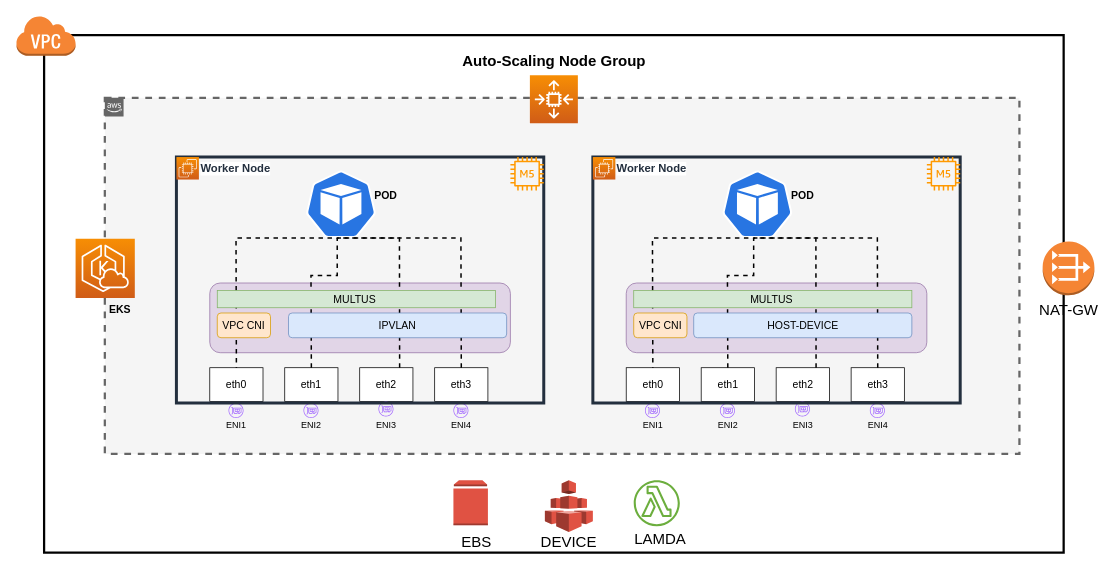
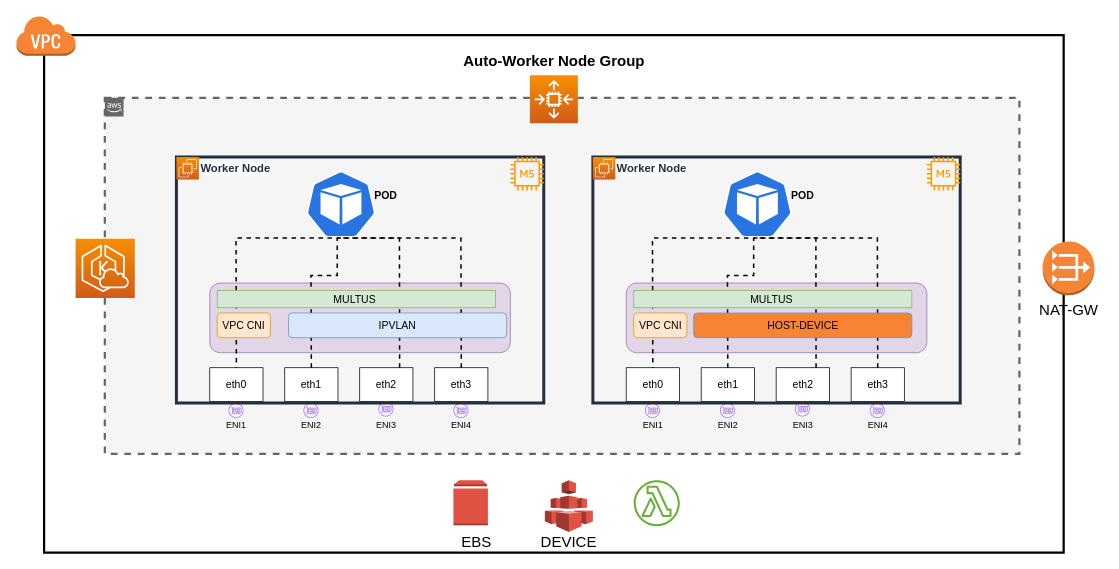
  <mxCell id="0" />
  <mxCell id="1" parent="0" />
  <mxCell id="2" value="" style="points=[[0,0],[0.25,0],[0.5,0],[0.75,0],[1,0],[1,0.25],[1,0.5],[1,0.75],[1,1],[0.75,1],[0.5,1],[0.25,1],[0,1],[0,0.75],[0,0.5],[0,0.25]];outlineConnect=0;html=1;whiteSpace=wrap;fontSize=12;fontStyle=0;shape=mxgraph.aws4.group;grIcon=mxgraph.aws4.group_aws_cloud_alt;verticalAlign=top;align=left;spacingLeft=30;dashed=0;labelBackgroundColor=#ffffff;strokeWidth=3;" parent="1" vertex="1"><mxGeometry x="58" y="46.5" width="1360" height="690" as="geometry" /></mxCell>
  <mxCell id="3" value="" style="points=[[0,0],[0.25,0],[0.5,0],[0.75,0],[1,0],[1,0.25],[1,0.5],[1,0.75],[1,1],[0.75,1],[0.5,1],[0.25,1],[0,1],[0,0.75],[0,0.5],[0,0.25]];outlineConnect=0;html=1;whiteSpace=wrap;fontSize=12;fontStyle=0;shape=mxgraph.aws4.group;grIcon=mxgraph.aws4.group_aws_cloud_alt;strokeColor=#666666;fillColor=#f5f5f5;verticalAlign=top;align=left;spacingLeft=30;dashed=1;labelBackgroundColor=#ffffff;strokeWidth=3;fontColor=#333333;" parent="1" vertex="1"><mxGeometry x="139" y="130" width="1220" height="475" as="geometry" /></mxCell>
  <mxCell id="4" value="" style="sketch=0;points=[[0,0,0],[0.25,0,0],[0.5,0,0],[0.75,0,0],[1,0,0],[0,1,0],[0.25,1,0],[0.5,1,0],[0.75,1,0],[1,1,0],[0,0.25,0],[0,0.5,0],[0,0.75,0],[1,0.25,0],[1,0.5,0],[1,0.75,0]];outlineConnect=0;fontColor=#232F3E;gradientColor=#F78E04;gradientDirection=north;fillColor=#D05C17;strokeColor=#ffffff;dashed=0;verticalLabelPosition=bottom;verticalAlign=top;align=center;html=1;fontSize=12;fontStyle=0;aspect=fixed;shape=mxgraph.aws4.resourceIcon;resIcon=mxgraph.aws4.eks_cloud;" parent="1" vertex="1"><mxGeometry x="100" y="318" width="79" height="79" as="geometry" /></mxCell>
  <mxCell id="5" value="" style="sketch=0;outlineConnect=0;fontColor=#232F3E;gradientColor=none;fillColor=#A166FF;strokeColor=none;dashed=0;verticalLabelPosition=bottom;verticalAlign=top;align=center;html=1;fontSize=12;fontStyle=0;aspect=fixed;pointerEvents=1;shape=mxgraph.aws4.elastic_network_interface;" parent="1" vertex="1"><mxGeometry x="404" y="537" width="20" height="20" as="geometry" /></mxCell>
  <mxCell id="6" value="" style="sketch=0;outlineConnect=0;fontColor=#232F3E;gradientColor=none;fillColor=#A166FF;strokeColor=none;dashed=0;verticalLabelPosition=bottom;verticalAlign=top;align=center;html=1;fontSize=12;fontStyle=0;aspect=fixed;pointerEvents=1;shape=mxgraph.aws4.elastic_network_interface;" parent="1" vertex="1"><mxGeometry x="304" y="537" width="20" height="20" as="geometry" /></mxCell>
  <mxCell id="7" value="" style="rounded=1;whiteSpace=wrap;html=1;fillColor=#e1d5e7;strokeColor=#9673a6;" parent="1" vertex="1"><mxGeometry x="279" y="377" width="401" height="93" as="geometry" /></mxCell>
  <mxCell id="8" value="&lt;font style=&quot;font-size: 14px&quot;&gt;eth0&lt;/font&gt;" style="rounded=0;whiteSpace=wrap;html=1;" parent="1" vertex="1"><mxGeometry x="279" y="490" width="71" height="45" as="geometry" /></mxCell>
  <mxCell id="9" value="&lt;font style=&quot;font-size: 14px&quot;&gt;eth1&lt;/font&gt;" style="rounded=0;whiteSpace=wrap;html=1;" parent="1" vertex="1"><mxGeometry x="379" y="490" width="71" height="45" as="geometry" /></mxCell>
  <mxCell id="10" value="&lt;font style=&quot;font-size: 14px&quot;&gt;eth2&lt;/font&gt;" style="rounded=0;whiteSpace=wrap;html=1;" parent="1" vertex="1"><mxGeometry x="479" y="490" width="71" height="45" as="geometry" /></mxCell>
  <mxCell id="11" value="&lt;font style=&quot;font-size: 14px&quot;&gt;eth3&lt;/font&gt;" style="rounded=0;whiteSpace=wrap;html=1;" parent="1" vertex="1"><mxGeometry x="579" y="490" width="71" height="45" as="geometry" /></mxCell>
  <mxCell id="12" value="" style="sketch=0;outlineConnect=0;fontColor=#232F3E;gradientColor=none;fillColor=#A166FF;strokeColor=none;dashed=0;verticalLabelPosition=bottom;verticalAlign=top;align=center;html=1;fontSize=12;fontStyle=0;aspect=fixed;pointerEvents=1;shape=mxgraph.aws4.elastic_network_interface;" parent="1" vertex="1"><mxGeometry x="504" y="535" width="20" height="20" as="geometry" /></mxCell>
  <mxCell id="13" value="" style="sketch=0;outlineConnect=0;fontColor=#232F3E;gradientColor=none;fillColor=#A166FF;strokeColor=none;dashed=0;verticalLabelPosition=bottom;verticalAlign=top;align=center;html=1;fontSize=12;fontStyle=0;aspect=fixed;pointerEvents=1;shape=mxgraph.aws4.elastic_network_interface;" parent="1" vertex="1"><mxGeometry x="604" y="537" width="20" height="20" as="geometry" /></mxCell>
  <mxCell id="14" value="" style="sketch=0;html=1;dashed=0;whitespace=wrap;fillColor=#2875E2;strokeColor=#ffffff;points=[[0.005,0.63,0],[0.1,0.2,0],[0.9,0.2,0],[0.5,0,0],[0.995,0.63,0],[0.72,0.99,0],[0.5,1,0],[0.28,0.99,0]];shape=mxgraph.kubernetes.icon;prIcon=pod" parent="1" vertex="1"><mxGeometry x="404" y="227" width="100" height="90" as="geometry" /></mxCell>
  <mxCell id="15" value="" style="endArrow=none;dashed=1;html=1;rounded=0;entryX=0.5;entryY=0;entryDx=0;entryDy=0;strokeWidth=2;" parent="1" target="8" edge="1"><mxGeometry width="50" height="50" relative="1" as="geometry"><mxPoint x="454" y="317" as="sourcePoint" /><mxPoint x="319" y="507" as="targetPoint" /><Array as="points"><mxPoint x="314" y="317" /></Array></mxGeometry></mxCell>
  <mxCell id="16" value="&lt;font style=&quot;font-size: 14px&quot;&gt;VPC CNI&lt;/font&gt;" style="rounded=1;whiteSpace=wrap;html=1;fillColor=#ffe6cc;strokeColor=#d79b00;" parent="1" vertex="1"><mxGeometry x="289" y="417" width="71" height="33" as="geometry" /></mxCell>
  <mxCell id="17" value="" style="endArrow=none;dashed=1;html=1;rounded=0;exitX=0.5;exitY=0;exitDx=0;exitDy=0;strokeWidth=2;" parent="1" source="9" edge="1"><mxGeometry width="50" height="50" relative="1" as="geometry"><mxPoint x="559" y="397" as="sourcePoint" /><mxPoint x="449" y="317" as="targetPoint" /><Array as="points"><mxPoint x="414" y="367" /><mxPoint x="449" y="367" /></Array></mxGeometry></mxCell>
  <mxCell id="18" value="" style="endArrow=none;dashed=1;html=1;rounded=0;entryX=0.5;entryY=1;entryDx=0;entryDy=0;entryPerimeter=0;exitX=0.75;exitY=0;exitDx=0;exitDy=0;strokeWidth=2;" parent="1" source="10" target="14" edge="1"><mxGeometry width="50" height="50" relative="1" as="geometry"><mxPoint x="559" y="397" as="sourcePoint" /><mxPoint x="609" y="347" as="targetPoint" /><Array as="points"><mxPoint x="532" y="317" /></Array></mxGeometry></mxCell>
- <mxCell id="19" value="&lt;font style=&quot;font-size: 14px&quot;&gt;&lt;b&gt;EKS&lt;/b&gt;&lt;/font&gt;" style="text;html=1;align=center;verticalAlign=middle;resizable=0;points=[];autosize=1;strokeColor=none;fillColor=none;" parent="1" vertex="1"><mxGeometry x="139" y="402" width="40" height="20" as="geometry" /></mxCell>
  <mxCell id="20" value="" style="endArrow=none;dashed=1;html=1;rounded=0;exitX=0.5;exitY=0;exitDx=0;exitDy=0;strokeColor=default;strokeWidth=2;" parent="1" source="11" edge="1"><mxGeometry width="50" height="50" relative="1" as="geometry"><mxPoint x="559" y="397" as="sourcePoint" /><mxPoint x="449" y="317" as="targetPoint" /><Array as="points"><mxPoint x="614" y="317" /></Array></mxGeometry></mxCell>
  <mxCell id="21" value="&lt;font style=&quot;font-size: 14px&quot;&gt;IPVLAN&lt;/font&gt;" style="rounded=1;whiteSpace=wrap;html=1;fillColor=#dae8fc;strokeColor=#6c8ebf;" parent="1" vertex="1"><mxGeometry x="384" y="417" width="291" height="33" as="geometry" /></mxCell>
  <mxCell id="22" value="&lt;font style=&quot;font-size: 14px&quot;&gt;MULTUS&amp;nbsp;&lt;/font&gt;" style="rounded=0;whiteSpace=wrap;html=1;fillColor=#d5e8d4;strokeColor=#82b366;" parent="1" vertex="1"><mxGeometry x="289" y="387" width="371" height="23" as="geometry" /></mxCell>
  <mxCell id="23" value="ENI1" style="text;html=1;align=center;verticalAlign=middle;resizable=0;points=[];autosize=1;strokeColor=none;fillColor=none;" parent="1" vertex="1"><mxGeometry x="294" y="557" width="40" height="20" as="geometry" /></mxCell>
  <mxCell id="24" value="ENI2" style="text;html=1;align=center;verticalAlign=middle;resizable=0;points=[];autosize=1;strokeColor=none;fillColor=none;" parent="1" vertex="1"><mxGeometry x="394" y="557" width="40" height="20" as="geometry" /></mxCell>
  <mxCell id="25" value="ENI3" style="text;html=1;align=center;verticalAlign=middle;resizable=0;points=[];autosize=1;strokeColor=none;fillColor=none;" parent="1" vertex="1"><mxGeometry x="494" y="557" width="40" height="20" as="geometry" /></mxCell>
  <mxCell id="26" value="ENI4" style="text;html=1;align=center;verticalAlign=middle;resizable=0;points=[];autosize=1;strokeColor=none;fillColor=none;" parent="1" vertex="1"><mxGeometry x="594" y="557" width="40" height="20" as="geometry" /></mxCell>
  <mxCell id="27" value="&lt;b&gt;&lt;font style=&quot;font-size: 14px&quot;&gt;POD&lt;/font&gt;&lt;/b&gt;" style="text;html=1;strokeColor=none;fillColor=none;align=center;verticalAlign=middle;whiteSpace=wrap;rounded=0;" parent="1" vertex="1"><mxGeometry x="484" y="245" width="60" height="30" as="geometry" /></mxCell>
  <mxCell id="28" value="" style="sketch=0;points=[[0,0,0],[0.25,0,0],[0.5,0,0],[0.75,0,0],[1,0,0],[0,1,0],[0.25,1,0],[0.5,1,0],[0.75,1,0],[1,1,0],[0,0.25,0],[0,0.5,0],[0,0.75,0],[1,0.25,0],[1,0.5,0],[1,0.75,0]];outlineConnect=0;fontColor=#232F3E;gradientColor=#F78E04;gradientDirection=north;fillColor=#D05C17;strokeColor=#ffffff;dashed=0;verticalLabelPosition=bottom;verticalAlign=top;align=center;html=1;fontSize=12;fontStyle=0;aspect=fixed;shape=mxgraph.aws4.resourceIcon;resIcon=mxgraph.aws4.auto_scaling2;" parent="1" vertex="1"><mxGeometry x="706" y="100" width="64" height="64" as="geometry" /></mxCell>
- <mxCell id="29" value="&lt;font size=&quot;1&quot;&gt;&lt;b style=&quot;font-size: 20px&quot;&gt;Auto-Scaling Node Group&lt;/b&gt;&lt;/font&gt;" style="text;html=1;align=center;verticalAlign=middle;resizable=0;points=[];autosize=1;strokeColor=none;fillColor=none;fontSize=14;strokeWidth=1;" parent="1" vertex="1"><mxGeometry x="608" y="65" width="260" height="30" as="geometry" /></mxCell>
+ <mxCell id="29" value="&lt;font size=&quot;1&quot;&gt;&lt;b style=&quot;font-size: 20px&quot;&gt;Auto-Worker Node Group&lt;/b&gt;&lt;/font&gt;" style="text;html=1;align=center;verticalAlign=middle;resizable=0;points=[];autosize=1;strokeColor=none;fillColor=none;fontSize=14;strokeWidth=1;" parent="1" vertex="1"><mxGeometry x="608" y="65" width="260" height="30" as="geometry" /></mxCell>
  <mxCell id="30" value="" style="outlineConnect=0;dashed=0;verticalLabelPosition=bottom;verticalAlign=top;align=center;html=1;shape=mxgraph.aws3.virtual_private_cloud;fillColor=#F58534;gradientColor=none;fontSize=17;strokeWidth=3;" parent="1" vertex="1"><mxGeometry x="20.5" y="20" width="79.5" height="54" as="geometry" /></mxCell>
  <mxCell id="31" value="" style="outlineConnect=0;dashed=0;verticalLabelPosition=bottom;verticalAlign=top;align=center;html=1;shape=mxgraph.aws3.volume;fillColor=#E05243;gradientColor=none;fontSize=17;strokeWidth=3;" parent="1" vertex="1"><mxGeometry x="604" y="640" width="46" height="60" as="geometry" /></mxCell>
  <mxCell id="32" value="" style="outlineConnect=0;dashed=0;verticalLabelPosition=bottom;verticalAlign=top;align=center;html=1;shape=mxgraph.aws3.efs;fillColor=#E05243;gradientColor=none;fontSize=17;strokeWidth=3;" parent="1" vertex="1"><mxGeometry x="726" y="640" width="64" height="69.25" as="geometry" /></mxCell>
  <mxCell id="33" value="" style="sketch=0;outlineConnect=0;fontColor=#232F3E;gradientColor=none;fillColor=#6CAE3E;strokeColor=none;dashed=0;verticalLabelPosition=bottom;verticalAlign=top;align=center;html=1;fontSize=12;fontStyle=0;aspect=fixed;pointerEvents=1;shape=mxgraph.aws4.lambda_function;" parent="1" vertex="1"><mxGeometry x="844.5" y="640" width="61.5" height="61.5" as="geometry" /></mxCell>
  <mxCell id="34" value="" style="outlineConnect=0;dashed=0;verticalLabelPosition=bottom;verticalAlign=top;align=center;html=1;shape=mxgraph.aws3.vpc_nat_gateway;fillColor=#F58534;gradientColor=none;fontSize=20;strokeWidth=1;" parent="1" vertex="1"><mxGeometry x="1390" y="321.5" width="69" height="72" as="geometry" /></mxCell>
  <mxCell id="35" value="NAT-GW" style="text;html=1;strokeColor=none;fillColor=none;align=center;verticalAlign=middle;whiteSpace=wrap;rounded=0;dashed=1;fontSize=20;" parent="1" vertex="1"><mxGeometry x="1380" y="397" width="90" height="30" as="geometry" /></mxCell>
  <mxCell id="36" value="EBS" style="text;html=1;strokeColor=none;fillColor=none;align=center;verticalAlign=middle;whiteSpace=wrap;rounded=0;dashed=1;fontSize=20;" parent="1" vertex="1"><mxGeometry x="590" y="706.5" width="90" height="30" as="geometry" /></mxCell>
  <mxCell id="37" value="DEVICE" style="text;html=1;strokeColor=none;fillColor=none;align=center;verticalAlign=middle;whiteSpace=wrap;rounded=0;dashed=1;fontSize=20;" parent="1" vertex="1"><mxGeometry x="713" y="706.5" width="90" height="30" as="geometry" /></mxCell>
- <mxCell id="38" value="LAMDA" style="text;html=1;strokeColor=none;fillColor=none;align=center;verticalAlign=middle;whiteSpace=wrap;rounded=0;dashed=1;fontSize=20;" parent="1" vertex="1"><mxGeometry x="835" y="701.5" width="90" height="30" as="geometry" /></mxCell>
  <mxCell id="39" value="&lt;font style=&quot;font-size: 15px&quot;&gt;&lt;b&gt;Worker Node&lt;/b&gt;&lt;/font&gt;" style="points=[[0,0],[0.25,0],[0.5,0],[0.75,0],[1,0],[1,0.25],[1,0.5],[1,0.75],[1,1],[0.75,1],[0.5,1],[0.25,1],[0,1],[0,0.75],[0,0.5],[0,0.25]];outlineConnect=0;gradientColor=none;html=1;whiteSpace=wrap;fontSize=12;fontStyle=0;shape=mxgraph.aws4.group;grIcon=mxgraph.aws4.group_aws_cloud_alt;strokeColor=#232F3E;fillColor=none;verticalAlign=top;align=left;spacingLeft=30;fontColor=#232F3E;labelBackgroundColor=#ffffff;strokeWidth=4;" parent="1" vertex="1"><mxGeometry x="234.5" y="209" width="490" height="328" as="geometry" /></mxCell>
  <mxCell id="40" value="" style="sketch=0;points=[[0,0,0],[0.25,0,0],[0.5,0,0],[0.75,0,0],[1,0,0],[0,1,0],[0.25,1,0],[0.5,1,0],[0.75,1,0],[1,1,0],[0,0.25,0],[0,0.5,0],[0,0.75,0],[1,0.25,0],[1,0.5,0],[1,0.75,0]];outlineConnect=0;fontColor=#232F3E;gradientColor=#F78E04;gradientDirection=north;fillColor=#D05C17;strokeColor=#ffffff;dashed=0;verticalLabelPosition=bottom;verticalAlign=top;align=center;html=1;fontSize=12;fontStyle=0;aspect=fixed;shape=mxgraph.aws4.resourceIcon;resIcon=mxgraph.aws4.ec2;" vertex="1" parent="1"><mxGeometry x="234.5" y="209" width="30" height="30" as="geometry" /></mxCell>
  <mxCell id="41" value="" style="sketch=0;outlineConnect=0;fontColor=#232F3E;gradientColor=none;fillColor=#A166FF;strokeColor=none;dashed=0;verticalLabelPosition=bottom;verticalAlign=top;align=center;html=1;fontSize=12;fontStyle=0;aspect=fixed;pointerEvents=1;shape=mxgraph.aws4.elastic_network_interface;" vertex="1" parent="1"><mxGeometry x="959.5" y="537" width="20" height="20" as="geometry" /></mxCell>
  <mxCell id="42" value="" style="sketch=0;outlineConnect=0;fontColor=#232F3E;gradientColor=none;fillColor=#A166FF;strokeColor=none;dashed=0;verticalLabelPosition=bottom;verticalAlign=top;align=center;html=1;fontSize=12;fontStyle=0;aspect=fixed;pointerEvents=1;shape=mxgraph.aws4.elastic_network_interface;" vertex="1" parent="1"><mxGeometry x="859.5" y="537" width="20" height="20" as="geometry" /></mxCell>
  <mxCell id="43" value="" style="rounded=1;whiteSpace=wrap;html=1;fillColor=#e1d5e7;strokeColor=#9673a6;" vertex="1" parent="1"><mxGeometry x="834.5" y="377" width="401" height="93" as="geometry" /></mxCell>
  <mxCell id="44" value="&lt;font style=&quot;font-size: 14px&quot;&gt;eth0&lt;/font&gt;" style="rounded=0;whiteSpace=wrap;html=1;" vertex="1" parent="1"><mxGeometry x="834.5" y="490" width="71" height="45" as="geometry" /></mxCell>
  <mxCell id="45" value="&lt;font style=&quot;font-size: 14px&quot;&gt;eth1&lt;/font&gt;" style="rounded=0;whiteSpace=wrap;html=1;" vertex="1" parent="1"><mxGeometry x="934.5" y="490" width="71" height="45" as="geometry" /></mxCell>
  <mxCell id="46" value="&lt;font style=&quot;font-size: 14px&quot;&gt;eth2&lt;/font&gt;" style="rounded=0;whiteSpace=wrap;html=1;" vertex="1" parent="1"><mxGeometry x="1034.5" y="490" width="71" height="45" as="geometry" /></mxCell>
  <mxCell id="47" value="&lt;font style=&quot;font-size: 14px&quot;&gt;eth3&lt;/font&gt;" style="rounded=0;whiteSpace=wrap;html=1;" vertex="1" parent="1"><mxGeometry x="1134.5" y="490" width="71" height="45" as="geometry" /></mxCell>
  <mxCell id="48" value="" style="sketch=0;outlineConnect=0;fontColor=#232F3E;gradientColor=none;fillColor=#A166FF;strokeColor=none;dashed=0;verticalLabelPosition=bottom;verticalAlign=top;align=center;html=1;fontSize=12;fontStyle=0;aspect=fixed;pointerEvents=1;shape=mxgraph.aws4.elastic_network_interface;" vertex="1" parent="1"><mxGeometry x="1059.5" y="535" width="20" height="20" as="geometry" /></mxCell>
  <mxCell id="49" value="" style="sketch=0;outlineConnect=0;fontColor=#232F3E;gradientColor=none;fillColor=#A166FF;strokeColor=none;dashed=0;verticalLabelPosition=bottom;verticalAlign=top;align=center;html=1;fontSize=12;fontStyle=0;aspect=fixed;pointerEvents=1;shape=mxgraph.aws4.elastic_network_interface;" vertex="1" parent="1"><mxGeometry x="1159.5" y="537" width="20" height="20" as="geometry" /></mxCell>
  <mxCell id="50" value="" style="sketch=0;html=1;dashed=0;whitespace=wrap;fillColor=#2875E2;strokeColor=#ffffff;points=[[0.005,0.63,0],[0.1,0.2,0],[0.9,0.2,0],[0.5,0,0],[0.995,0.63,0],[0.72,0.99,0],[0.5,1,0],[0.28,0.99,0]];shape=mxgraph.kubernetes.icon;prIcon=pod" vertex="1" parent="1"><mxGeometry x="959.5" y="227" width="100" height="90" as="geometry" /></mxCell>
  <mxCell id="51" value="" style="endArrow=none;dashed=1;html=1;rounded=0;entryX=0.5;entryY=0;entryDx=0;entryDy=0;strokeWidth=2;" edge="1" target="44" parent="1"><mxGeometry width="50" height="50" relative="1" as="geometry"><mxPoint x="1009.5" y="317" as="sourcePoint" /><mxPoint x="874.5" y="507" as="targetPoint" /><Array as="points"><mxPoint x="869.5" y="317" /></Array></mxGeometry></mxCell>
  <mxCell id="52" value="&lt;font style=&quot;font-size: 14px&quot;&gt;VPC CNI&lt;/font&gt;" style="rounded=1;whiteSpace=wrap;html=1;fillColor=#ffe6cc;strokeColor=#d79b00;" vertex="1" parent="1"><mxGeometry x="844.5" y="417" width="71" height="33" as="geometry" /></mxCell>
  <mxCell id="53" value="" style="endArrow=none;dashed=1;html=1;rounded=0;exitX=0.5;exitY=0;exitDx=0;exitDy=0;strokeWidth=2;" edge="1" source="45" parent="1"><mxGeometry width="50" height="50" relative="1" as="geometry"><mxPoint x="1114.5" y="397" as="sourcePoint" /><mxPoint x="1004.5" y="317" as="targetPoint" /><Array as="points"><mxPoint x="969.5" y="367" /><mxPoint x="1004.5" y="367" /></Array></mxGeometry></mxCell>
  <mxCell id="54" value="" style="endArrow=none;dashed=1;html=1;rounded=0;entryX=0.5;entryY=1;entryDx=0;entryDy=0;entryPerimeter=0;exitX=0.75;exitY=0;exitDx=0;exitDy=0;strokeWidth=2;" edge="1" source="46" target="50" parent="1"><mxGeometry width="50" height="50" relative="1" as="geometry"><mxPoint x="1114.5" y="397" as="sourcePoint" /><mxPoint x="1164.5" y="347" as="targetPoint" /><Array as="points"><mxPoint x="1087.5" y="317" /></Array></mxGeometry></mxCell>
  <mxCell id="55" value="" style="endArrow=none;dashed=1;html=1;rounded=0;exitX=0.5;exitY=0;exitDx=0;exitDy=0;strokeColor=default;strokeWidth=2;" edge="1" source="47" parent="1"><mxGeometry width="50" height="50" relative="1" as="geometry"><mxPoint x="1114.5" y="397" as="sourcePoint" /><mxPoint x="1004.5" y="317" as="targetPoint" /><Array as="points"><mxPoint x="1169.5" y="317" /></Array></mxGeometry></mxCell>
- <mxCell id="56" value="&lt;span style=&quot;font-size: 14px&quot;&gt;HOST-DEVICE&lt;/span&gt;" style="rounded=1;whiteSpace=wrap;html=1;fillColor=#dae8fc;strokeColor=#6c8ebf;" vertex="1" parent="1"><mxGeometry x="924.5" y="417" width="291" height="33" as="geometry" /></mxCell>
+ <mxCell id="56" value="&lt;span style=&quot;font-size: 14px&quot;&gt;HOST-DEVICE&lt;/span&gt;" style="rounded=1;whiteSpace=wrap;html=1;fillColor=#f58534;strokeColor=#6c8ebf;" vertex="1" parent="1"><mxGeometry x="924.5" y="417" width="291" height="33" as="geometry" /></mxCell>
  <mxCell id="57" value="&lt;font style=&quot;font-size: 14px&quot;&gt;MULTUS&amp;nbsp;&lt;/font&gt;" style="rounded=0;whiteSpace=wrap;html=1;fillColor=#d5e8d4;strokeColor=#82b366;" vertex="1" parent="1"><mxGeometry x="844.5" y="387" width="371" height="23" as="geometry" /></mxCell>
  <mxCell id="58" value="ENI1" style="text;html=1;align=center;verticalAlign=middle;resizable=0;points=[];autosize=1;strokeColor=none;fillColor=none;" vertex="1" parent="1"><mxGeometry x="849.5" y="557" width="40" height="20" as="geometry" /></mxCell>
  <mxCell id="59" value="ENI2" style="text;html=1;align=center;verticalAlign=middle;resizable=0;points=[];autosize=1;strokeColor=none;fillColor=none;" vertex="1" parent="1"><mxGeometry x="949.5" y="557" width="40" height="20" as="geometry" /></mxCell>
  <mxCell id="60" value="ENI3" style="text;html=1;align=center;verticalAlign=middle;resizable=0;points=[];autosize=1;strokeColor=none;fillColor=none;" vertex="1" parent="1"><mxGeometry x="1049.5" y="557" width="40" height="20" as="geometry" /></mxCell>
  <mxCell id="61" value="ENI4" style="text;html=1;align=center;verticalAlign=middle;resizable=0;points=[];autosize=1;strokeColor=none;fillColor=none;" vertex="1" parent="1"><mxGeometry x="1149.5" y="557" width="40" height="20" as="geometry" /></mxCell>
  <mxCell id="62" value="&lt;b&gt;&lt;font style=&quot;font-size: 14px&quot;&gt;POD&lt;/font&gt;&lt;/b&gt;" style="text;html=1;strokeColor=none;fillColor=none;align=center;verticalAlign=middle;whiteSpace=wrap;rounded=0;" vertex="1" parent="1"><mxGeometry x="1039.5" y="245" width="60" height="30" as="geometry" /></mxCell>
  <mxCell id="63" value="&lt;font style=&quot;font-size: 15px&quot;&gt;&lt;b&gt;Worker Node&lt;/b&gt;&lt;/font&gt;" style="points=[[0,0],[0.25,0],[0.5,0],[0.75,0],[1,0],[1,0.25],[1,0.5],[1,0.75],[1,1],[0.75,1],[0.5,1],[0.25,1],[0,1],[0,0.75],[0,0.5],[0,0.25]];outlineConnect=0;gradientColor=none;html=1;whiteSpace=wrap;fontSize=12;fontStyle=0;shape=mxgraph.aws4.group;grIcon=mxgraph.aws4.group_aws_cloud_alt;strokeColor=#232F3E;fillColor=none;verticalAlign=top;align=left;spacingLeft=30;fontColor=#232F3E;labelBackgroundColor=#ffffff;strokeWidth=4;" vertex="1" parent="1"><mxGeometry x="790" y="209" width="490" height="328" as="geometry" /></mxCell>
  <mxCell id="64" value="" style="sketch=0;points=[[0,0,0],[0.25,0,0],[0.5,0,0],[0.75,0,0],[1,0,0],[0,1,0],[0.25,1,0],[0.5,1,0],[0.75,1,0],[1,1,0],[0,0.25,0],[0,0.5,0],[0,0.75,0],[1,0.25,0],[1,0.5,0],[1,0.75,0]];outlineConnect=0;fontColor=#232F3E;gradientColor=#F78E04;gradientDirection=north;fillColor=#D05C17;strokeColor=#ffffff;dashed=0;verticalLabelPosition=bottom;verticalAlign=top;align=center;html=1;fontSize=12;fontStyle=0;aspect=fixed;shape=mxgraph.aws4.resourceIcon;resIcon=mxgraph.aws4.ec2;" vertex="1" parent="1"><mxGeometry x="790" y="209" width="30" height="30" as="geometry" /></mxCell>
  <mxCell id="65" value="" style="sketch=0;outlineConnect=0;fontColor=#232F3E;gradientColor=none;fillColor=#FF9900;strokeColor=none;dashed=0;verticalLabelPosition=bottom;verticalAlign=top;align=center;html=1;fontSize=12;fontStyle=0;aspect=fixed;pointerEvents=1;shape=mxgraph.aws4.m5_instance;" vertex="1" parent="1"><mxGeometry x="680" y="209" width="44.5" height="44.5" as="geometry" /></mxCell>
  <mxCell id="66" value="" style="sketch=0;outlineConnect=0;fontColor=#232F3E;gradientColor=none;fillColor=#FF9900;strokeColor=none;dashed=0;verticalLabelPosition=bottom;verticalAlign=top;align=center;html=1;fontSize=12;fontStyle=0;aspect=fixed;pointerEvents=1;shape=mxgraph.aws4.m5_instance;" vertex="1" parent="1"><mxGeometry x="1235.5" y="209" width="44.5" height="44.5" as="geometry" /></mxCell>
